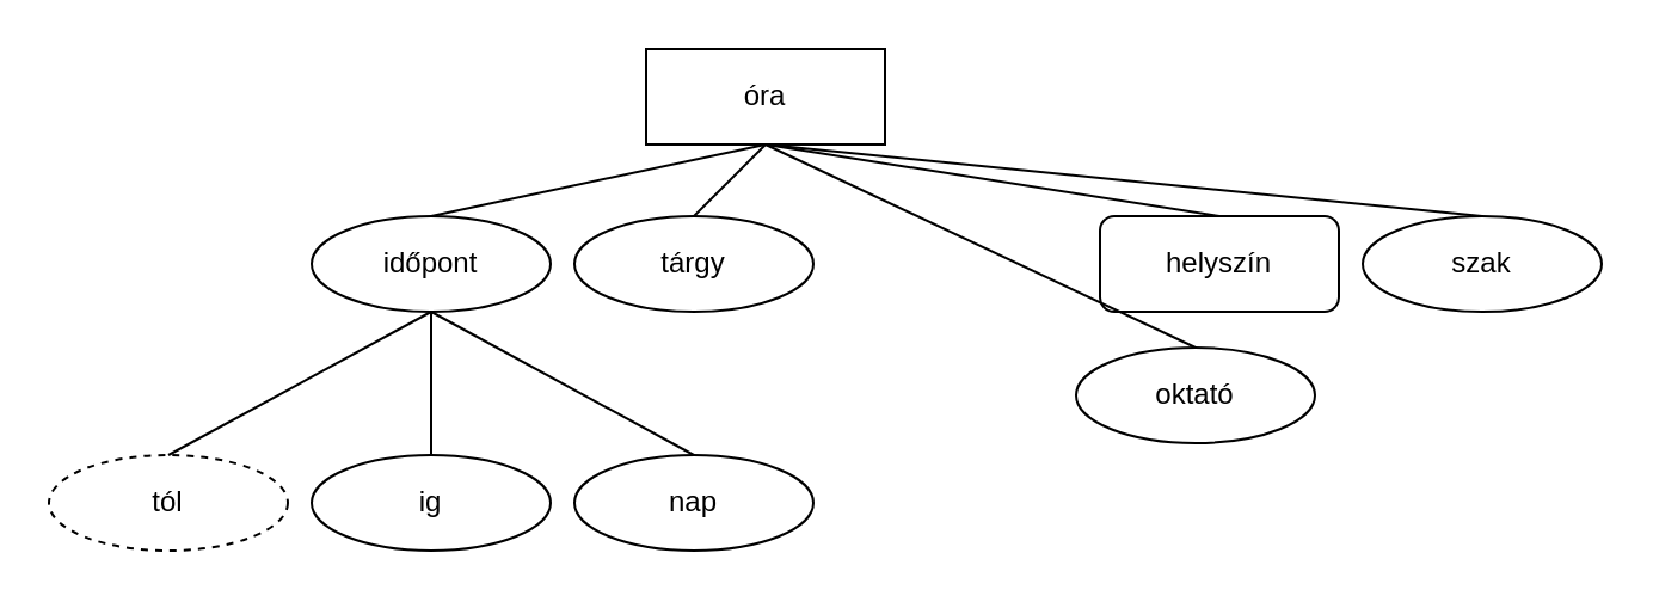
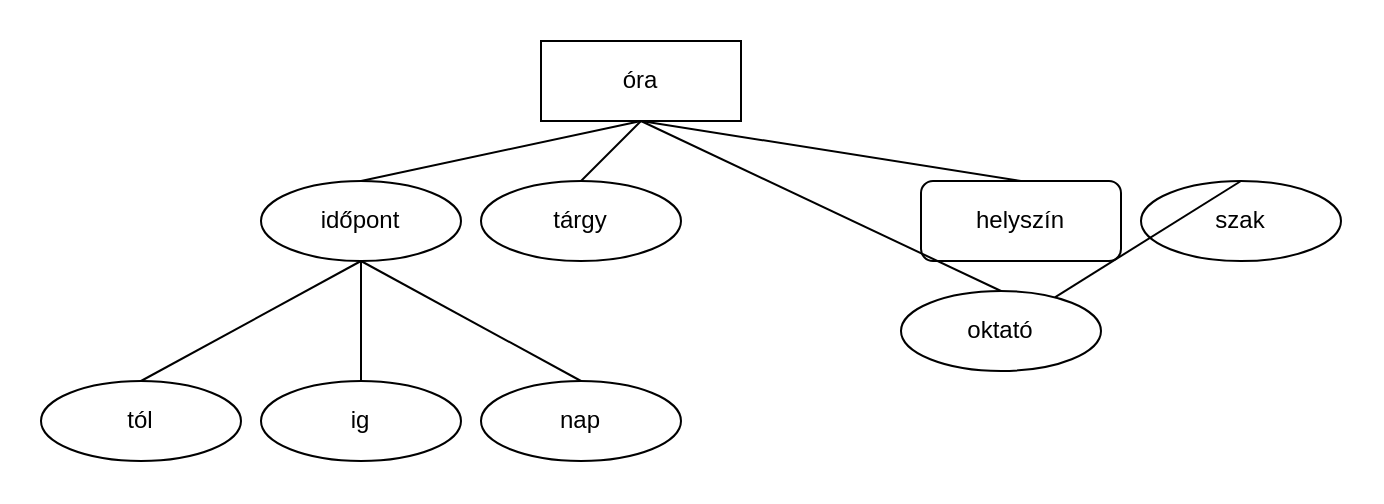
  <mxCell id="0" />
  <mxCell id="1" parent="0" />
  <mxCell id="2" value="óra" style="whiteSpace=wrap;html=1;align=center;" vertex="1" parent="1"><mxGeometry x="270" y="20" width="100" height="40" as="geometry" /></mxCell>
  <mxCell id="3" value="tárgy" style="ellipse;whiteSpace=wrap;html=1;align=center;" vertex="1" parent="1"><mxGeometry x="240" y="90" width="100" height="40" as="geometry" /></mxCell>
  <mxCell id="4" value="időpont" style="ellipse;whiteSpace=wrap;html=1;align=center;" vertex="1" parent="1"><mxGeometry x="130" y="90" width="100" height="40" as="geometry" /></mxCell>
  <mxCell id="5" value="helyszín" style="whiteSpace=wrap;html=1;align=center;rounded=1;" vertex="1" parent="1"><mxGeometry x="460" y="90" width="100" height="40" as="geometry" /></mxCell>
  <mxCell id="6" value="oktató" style="ellipse;whiteSpace=wrap;html=1;align=center;" vertex="1" parent="1"><mxGeometry x="450" y="145" width="100" height="40" as="geometry" /></mxCell>
  <mxCell id="7" value="szak" style="ellipse;whiteSpace=wrap;html=1;align=center;" vertex="1" parent="1"><mxGeometry x="570" y="90" width="100" height="40" as="geometry" /></mxCell>
  <mxCell id="8" value="nap" style="ellipse;whiteSpace=wrap;html=1;align=center;" vertex="1" parent="1"><mxGeometry x="240" y="190" width="100" height="40" as="geometry" /></mxCell>
- <mxCell id="9" value="tól" style="ellipse;whiteSpace=wrap;html=1;align=center;dashed=1;" vertex="1" parent="1"><mxGeometry x="20" y="190" width="100" height="40" as="geometry" /></mxCell>
+ <mxCell id="9" value="tól" style="ellipse;whiteSpace=wrap;html=1;align=center;" vertex="1" parent="1"><mxGeometry x="20" y="190" width="100" height="40" as="geometry" /></mxCell>
  <mxCell id="10" value="ig" style="ellipse;whiteSpace=wrap;html=1;align=center;" vertex="1" parent="1"><mxGeometry x="130" y="190" width="100" height="40" as="geometry" /></mxCell>
  <mxCell id="11" value="" style="endArrow=none;html=1;rounded=0;entryX=0.5;entryY=1;entryDx=0;entryDy=0;exitX=0.5;exitY=0;exitDx=0;exitDy=0;" edge="1" parent="1" source="9" target="4"><mxGeometry width="50" height="50" relative="1" as="geometry"><mxPoint x="290" y="260" as="sourcePoint" /><mxPoint x="340" y="210" as="targetPoint" /></mxGeometry></mxCell>
  <mxCell id="12" value="" style="endArrow=none;html=1;rounded=0;exitX=0.5;exitY=0;exitDx=0;exitDy=0;" edge="1" parent="1" source="10"><mxGeometry width="50" height="50" relative="1" as="geometry"><mxPoint x="290" y="260" as="sourcePoint" /><mxPoint x="180" y="130" as="targetPoint" /></mxGeometry></mxCell>
  <mxCell id="13" value="" style="endArrow=none;html=1;rounded=0;exitX=0.5;exitY=0;exitDx=0;exitDy=0;entryX=0.5;entryY=1;entryDx=0;entryDy=0;" edge="1" parent="1" source="8" target="4"><mxGeometry width="50" height="50" relative="1" as="geometry"><mxPoint x="290" y="260" as="sourcePoint" /><mxPoint x="340" y="210" as="targetPoint" /></mxGeometry></mxCell>
  <mxCell id="14" value="" style="endArrow=none;html=1;rounded=0;exitX=0.5;exitY=0;exitDx=0;exitDy=0;entryX=0.5;entryY=1;entryDx=0;entryDy=0;" edge="1" parent="1" source="4" target="2"><mxGeometry width="50" height="50" relative="1" as="geometry"><mxPoint x="420" y="160" as="sourcePoint" /><mxPoint x="470" y="110" as="targetPoint" /></mxGeometry></mxCell>
  <mxCell id="15" value="" style="endArrow=none;html=1;rounded=0;exitX=0.5;exitY=0;exitDx=0;exitDy=0;entryX=0.5;entryY=1;entryDx=0;entryDy=0;" edge="1" parent="1" source="3" target="2"><mxGeometry width="50" height="50" relative="1" as="geometry"><mxPoint x="420" y="160" as="sourcePoint" /><mxPoint x="470" y="110" as="targetPoint" /></mxGeometry></mxCell>
  <mxCell id="16" value="" style="endArrow=none;html=1;rounded=0;exitX=0.5;exitY=0;exitDx=0;exitDy=0;entryX=0.5;entryY=1;entryDx=0;entryDy=0;" edge="1" parent="1" source="6" target="2"><mxGeometry width="50" height="50" relative="1" as="geometry"><mxPoint x="420" y="160" as="sourcePoint" /><mxPoint x="470" y="110" as="targetPoint" /></mxGeometry></mxCell>
  <mxCell id="17" value="" style="endArrow=none;html=1;rounded=0;exitX=0.5;exitY=0;exitDx=0;exitDy=0;" edge="1" parent="1" source="5"><mxGeometry width="50" height="50" relative="1" as="geometry"><mxPoint x="420" y="160" as="sourcePoint" /><mxPoint x="320" y="60" as="targetPoint" /></mxGeometry></mxCell>
- <mxCell id="18" value="" style="endArrow=none;html=1;rounded=0;exitX=0.5;exitY=0;exitDx=0;exitDy=0;entryX=0.5;entryY=1;entryDx=0;entryDy=0;" edge="1" parent="1" source="7" target="2"><mxGeometry width="50" height="50" relative="1" as="geometry"><mxPoint x="420" y="160" as="sourcePoint" /><mxPoint x="470" y="110" as="targetPoint" /></mxGeometry></mxCell>
+ <mxCell id="18" value="" style="endArrow=none;html=1;rounded=0;exitX=0.5;exitY=0;exitDx=0;exitDy=0;" edge="1" parent="1" source="7" target="6"><mxGeometry width="50" height="50" relative="1" as="geometry"><mxPoint x="420" y="160" as="sourcePoint" /><mxPoint x="470" y="110" as="targetPoint" /></mxGeometry></mxCell>
